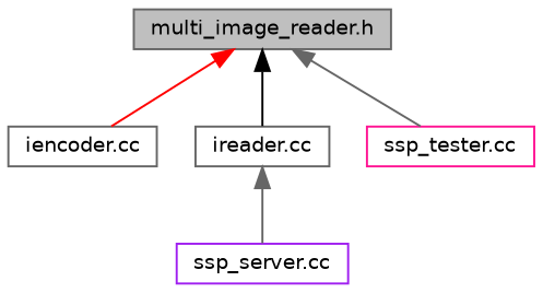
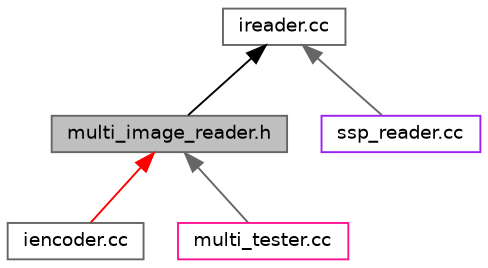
  digraph {
    node [color=gray40 fillcolor=white fontname=Helvetica fontsize=10 shape=record style=filled]
    edge [color=gray40 dir=back fontname=Helvetica fontsize=10 labelfontname=Helvetica labelfontsize=10 style=solid]
    n1 [fillcolor=grey75 fontcolor=black height=0.2 label="multi_image_reader.h" width=0.4]
    n2 [height=0.2 label="iencoder.cc" width=0.4]
    n3 [height=0.2 label="ireader.cc" width=0.4]
-   n4 [color=deeppink height=0.2 label="ssp_tester.cc" width=0.4]
-   n5 [color=purple height=0.2 label="ssp_server.cc" width=0.4]
+   n4 [color=deeppink height=0.2 label="multi_tester.cc" width=0.4]
+   n5 [color=purple height=0.2 label="ssp_reader.cc" width=0.4]
    n1 -> n2 [color=red]
-   n1 -> n3 [color=black]
+   n3 -> n1 [color=black]
    n1 -> n4
    n3 -> n5
  }
